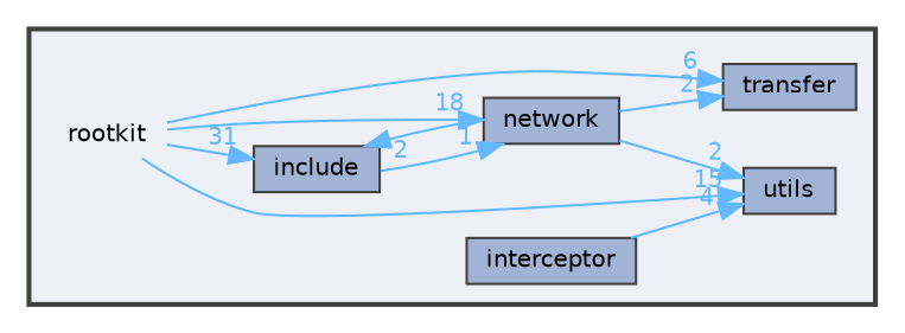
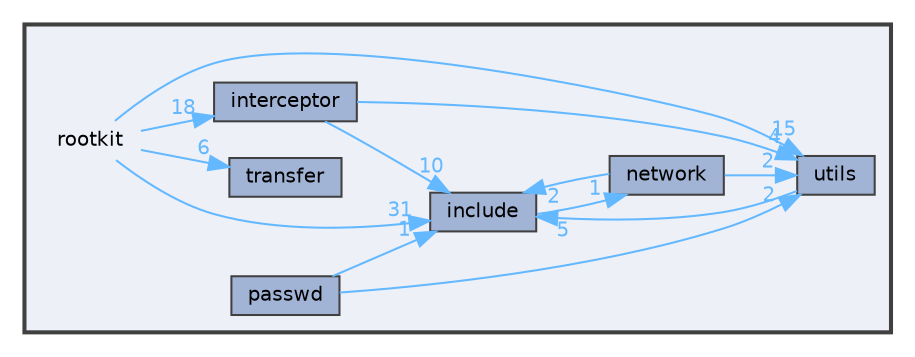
  digraph {
    compound=true
    rankdir=LR
    node [fontname=Helvetica fontsize=10 shape=box color=grey25 fillcolor="#a2b4d6" style=filled]
    edge [color=steelblue1 fontcolor=steelblue1 fontname=Helvetica fontsize=10 headlabel=2 labeldistance=1.5 labelfontname=Helvetica labelfontsize=10]
    n1 [height=0.2 label=rootkit shape=plaintext width=0.4 color="" fillcolor="" style=""]
    n2 [height=0.2 label=include width=0.4]
    n3 [height=0.2 label=interceptor width=0.4]
    n4 [height=0.2 label=network width=0.4]
+   n5 [height=0.2 label=passwd width=0.4]
    n6 [height=0.2 label=transfer width=0.4]
    n7 [height=0.2 label=utils width=0.4]
    subgraph cluster_1 {
      bgcolor="#edf0f7"
      fontname=Helvetica
      fontsize=10
      pencolor=grey25
      style="filled,bold"
      n1
      n2
      n3
      n4
+     n5
      n6
      n7
    }
    n1 -> n2 [headlabel=31]
-   n1 -> n4 [headlabel=18]
+   n1 -> n3 [headlabel=18]
    n1 -> n6 [headlabel=6]
    n1 -> n7 [headlabel=15]
    n2 -> n4 [headlabel=1]
+   n3 -> n2 [headlabel=10]
    n3 -> n7 [headlabel=4]
    n4 -> n2
-   n4 -> n6
    n4 -> n7
+   n5 -> n2 [headlabel=1]
+   n5 -> n7
+   n7 -> n2 [headlabel=5]
  }
